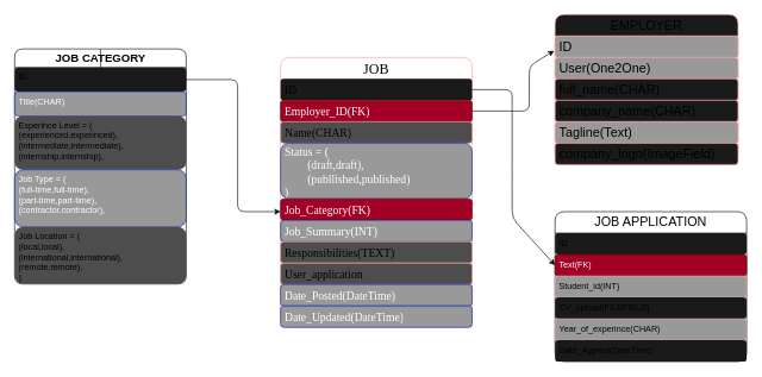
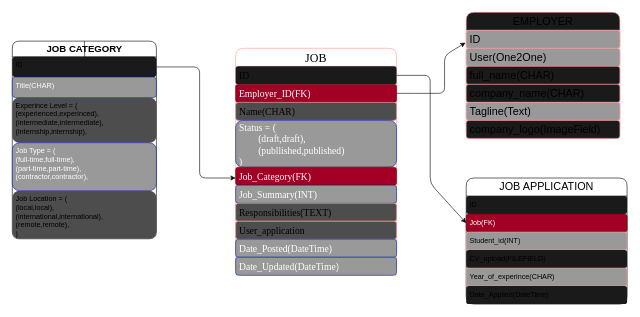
  <mxCell id="0" />
  <mxCell id="1" parent="0" />
  <mxCell id="2" value="" style="group;rounded=1;" parent="1" vertex="1" connectable="0"><mxGeometry x="20" y="80" width="242" height="256" as="geometry" /></mxCell>
  <mxCell id="3" style="edgeStyle=none;html=1;exitX=0.5;exitY=0;exitDx=0;exitDy=0;fontSize=18;" parent="2" source="4" edge="1"><mxGeometry relative="1" as="geometry"><mxPoint x="121" y="33.6" as="targetPoint" /></mxGeometry></mxCell>
  <mxCell id="4" value="&lt;font size=&quot;3&quot;&gt;&lt;b&gt;JOB CATEGORY&lt;/b&gt;&lt;/font&gt;" style="swimlane;fontStyle=0;childLayout=stackLayout;horizontal=1;startSize=26;fillColor=none;horizontalStack=0;resizeParent=1;resizeParentMax=0;resizeLast=0;collapsible=1;marginBottom=0;html=1;rounded=1;" parent="2" vertex="1"><mxGeometry y="-12" width="240" height="329.2" as="geometry" /></mxCell>
  <mxCell id="5" value="ID" style="text;align=left;verticalAlign=top;spacingLeft=4;spacingRight=4;overflow=hidden;rotatable=0;points=[[0,0.5],[1,0.5]];portConstraint=eastwest;whiteSpace=wrap;html=1;fillStyle=solid;rounded=1;fillColor=#1A1A1A;" parent="4" vertex="1"><mxGeometry y="26" width="240" height="34" as="geometry" /></mxCell>
  <mxCell id="6" value="Title(CHAR)" style="text;align=left;verticalAlign=top;spacingLeft=4;spacingRight=4;overflow=hidden;rotatable=0;points=[[0,0.5],[1,0.5]];portConstraint=eastwest;whiteSpace=wrap;html=1;fillStyle=solid;fillColor=#999999;rounded=1;fontColor=#ffffff;strokeColor=#001DBC;" parent="4" vertex="1"><mxGeometry y="60" width="240" height="34" as="geometry" /></mxCell>
  <mxCell id="7" value="Experince Level = (&lt;br&gt;&lt;span style=&quot;&quot;&gt;&#09;&lt;/span&gt;(experienced,experinced),&lt;br&gt;&lt;span style=&quot;&quot;&gt;&#09;&lt;/span&gt;(intermediate,intermediate),&lt;br&gt;(internship,internship),&lt;br&gt;&lt;span style=&quot;&quot;&gt;&#09;&lt;/span&gt;&lt;br&gt;)" style="text;strokeColor=none;fillColor=#4D4D4D;align=left;verticalAlign=top;spacingLeft=4;spacingRight=4;overflow=hidden;rotatable=0;points=[[0,0.5],[1,0.5]];portConstraint=eastwest;whiteSpace=wrap;html=1;strokeWidth=11;gradientColor=none;rounded=1;" parent="4" vertex="1"><mxGeometry y="94" width="240" height="75.2" as="geometry" /></mxCell>
  <mxCell id="8" value="Job Type = (&lt;br&gt;(full-time,full-time),&lt;br&gt;(part-time,part-time),&lt;br&gt;(contractor,contractor),&lt;br&gt;&lt;br&gt;)" style="text;strokeColor=#001DBC;fillColor=#999999;align=left;verticalAlign=top;spacingLeft=4;spacingRight=4;overflow=hidden;rotatable=0;points=[[0,0.5],[1,0.5]];portConstraint=eastwest;whiteSpace=wrap;html=1;fillStyle=solid;rounded=1;fontColor=#ffffff;" parent="4" vertex="1"><mxGeometry y="169.2" width="240" height="80" as="geometry" /></mxCell>
  <mxCell id="9" value="Job Location = (&lt;br&gt;(local,local),&lt;br&gt;(international,international),&lt;br&gt;(remote,remote),&lt;br&gt;)" style="text;strokeColor=none;fillColor=#4D4D4D;align=left;verticalAlign=top;spacingLeft=4;spacingRight=4;overflow=hidden;rotatable=0;points=[[0,0.5],[1,0.5]];portConstraint=eastwest;whiteSpace=wrap;html=1;rounded=1;" parent="4" vertex="1"><mxGeometry y="249.2" width="240" height="80" as="geometry" /></mxCell>
  <mxCell id="10" value="&lt;font&gt;JOB&lt;/font&gt;" style="swimlane;fontStyle=0;childLayout=stackLayout;horizontal=1;startSize=30;horizontalStack=0;resizeParent=1;resizeParentMax=0;resizeLast=0;collapsible=1;marginBottom=0;whiteSpace=wrap;html=1;hachureGap=4;fontFamily=Times New Roman;fontSize=20;fillColor=default;rounded=1;strokeColor=#FF9999;" parent="1" vertex="1"><mxGeometry x="392" y="80" width="268" height="378" as="geometry" /></mxCell>
  <mxCell id="11" value="ID" style="text;align=left;verticalAlign=middle;spacingLeft=4;spacingRight=4;overflow=hidden;points=[[0,0.5],[1,0.5]];portConstraint=eastwest;rotatable=0;whiteSpace=wrap;html=1;fontSize=16;hachureGap=4;fontFamily=Times New Roman;rounded=1;fillColor=#1A1A1A;" parent="10" vertex="1"><mxGeometry y="30" width="268" height="30" as="geometry" /></mxCell>
  <mxCell id="12" value="Employer_ID(FK)" style="text;strokeColor=#6F0000;fillColor=#a20025;align=left;verticalAlign=middle;spacingLeft=4;spacingRight=4;overflow=hidden;points=[[0,0.5],[1,0.5]];portConstraint=eastwest;rotatable=0;whiteSpace=wrap;html=1;fontSize=16;hachureGap=4;fontFamily=Times New Roman;rounded=1;fontColor=#ffffff;" parent="10" vertex="1"><mxGeometry y="60" width="268" height="30" as="geometry" /></mxCell>
  <mxCell id="13" value="Name(CHAR)" style="text;strokeColor=#FF9999;fillColor=#4D4D4D;align=left;verticalAlign=middle;spacingLeft=4;spacingRight=4;overflow=hidden;points=[[0,0.5],[1,0.5]];portConstraint=eastwest;rotatable=0;whiteSpace=wrap;html=1;fontSize=16;hachureGap=4;fontFamily=Times New Roman;rounded=1;" parent="10" vertex="1"><mxGeometry y="90" width="268" height="30" as="geometry" /></mxCell>
  <mxCell id="14" value="Status = (&lt;br&gt;&lt;span style=&quot;white-space: pre;&quot;&gt;&lt;span style=&quot;white-space: pre;&quot;&gt;&#09;&lt;/span&gt;(draft,draft),&lt;br/&gt;&lt;span style=&quot;white-space: pre;&quot;&gt;&#09;&lt;/span&gt;(publlished,published)&#09;&lt;/span&gt;&lt;br&gt;)" style="text;strokeColor=#001DBC;fillColor=#999999;align=left;verticalAlign=middle;spacingLeft=4;spacingRight=4;overflow=hidden;points=[[0,0.5],[1,0.5]];portConstraint=eastwest;rotatable=0;whiteSpace=wrap;html=1;fontSize=16;hachureGap=4;fontFamily=Times New Roman;rounded=1;fontColor=#ffffff;" parent="10" vertex="1"><mxGeometry y="120" width="268" height="78" as="geometry" /></mxCell>
  <mxCell id="15" value="Job_Category(FK)" style="text;strokeColor=#6F0000;fillColor=#a20025;align=left;verticalAlign=middle;spacingLeft=4;spacingRight=4;overflow=hidden;points=[[0,0.5],[1,0.5]];portConstraint=eastwest;rotatable=0;whiteSpace=wrap;html=1;fontSize=16;hachureGap=4;fontFamily=Times New Roman;rounded=1;fontColor=#ffffff;" parent="10" vertex="1"><mxGeometry y="198" width="268" height="30" as="geometry" /></mxCell>
  <mxCell id="16" value="Job_Summary(INT)" style="text;strokeColor=#001DBC;fillColor=#999999;align=left;verticalAlign=middle;spacingLeft=4;spacingRight=4;overflow=hidden;points=[[0,0.5],[1,0.5]];portConstraint=eastwest;rotatable=0;whiteSpace=wrap;html=1;fontSize=16;hachureGap=4;fontFamily=Times New Roman;rounded=1;fontColor=#ffffff;" parent="10" vertex="1"><mxGeometry y="228" width="268" height="30" as="geometry" /></mxCell>
  <mxCell id="17" value="Responsibilities(TEXT)" style="text;strokeColor=#FF9999;fillColor=#4D4D4D;align=left;verticalAlign=middle;spacingLeft=4;spacingRight=4;overflow=hidden;points=[[0,0.5],[1,0.5]];portConstraint=eastwest;rotatable=0;whiteSpace=wrap;html=1;fontSize=16;hachureGap=4;fontFamily=Times New Roman;rounded=1;" parent="10" vertex="1"><mxGeometry y="258" width="268" height="30" as="geometry" /></mxCell>
  <mxCell id="18" value="User_application" style="text;strokeColor=#FF9999;fillColor=#4D4D4D;align=left;verticalAlign=middle;spacingLeft=4;spacingRight=4;overflow=hidden;points=[[0,0.5],[1,0.5]];portConstraint=eastwest;rotatable=0;whiteSpace=wrap;html=1;fontSize=16;hachureGap=4;fontFamily=Times New Roman;rounded=1;" parent="10" vertex="1"><mxGeometry y="288" width="268" height="30" as="geometry" /></mxCell>
  <mxCell id="19" value="Date_Posted(DateTime)" style="text;strokeColor=#001DBC;fillColor=#999999;align=left;verticalAlign=middle;spacingLeft=4;spacingRight=4;overflow=hidden;points=[[0,0.5],[1,0.5]];portConstraint=eastwest;rotatable=0;whiteSpace=wrap;html=1;fontSize=16;hachureGap=4;fontFamily=Times New Roman;rounded=1;fontColor=#ffffff;" parent="10" vertex="1"><mxGeometry y="318" width="268" height="30" as="geometry" /></mxCell>
  <mxCell id="20" value="Date_Updated(DateTime)" style="text;strokeColor=#001DBC;fillColor=#999999;align=left;verticalAlign=middle;spacingLeft=4;spacingRight=4;overflow=hidden;points=[[0,0.5],[1,0.5]];portConstraint=eastwest;rotatable=0;whiteSpace=wrap;html=1;fontSize=16;hachureGap=4;fontFamily=Times New Roman;rounded=1;fontColor=#ffffff;" parent="10" vertex="1"><mxGeometry y="348" width="268" height="30" as="geometry" /></mxCell>
  <mxCell id="21" value="&lt;span style=&quot;font-size: 18px;&quot;&gt;JOB APPLICATION&lt;/span&gt;" style="swimlane;fontStyle=0;childLayout=stackLayout;horizontal=1;startSize=30;horizontalStack=0;resizeParent=1;resizeParentMax=0;resizeLast=0;collapsible=1;marginBottom=0;whiteSpace=wrap;html=1;rounded=1;glass=0;" parent="1" vertex="1"><mxGeometry x="776" y="296" width="268" height="210" as="geometry" /></mxCell>
  <mxCell id="22" value="ID" style="text;align=left;verticalAlign=middle;spacingLeft=4;spacingRight=4;overflow=hidden;points=[[0,0.5],[1,0.5]];portConstraint=eastwest;rotatable=0;whiteSpace=wrap;html=1;rounded=1;glass=0;fillColor=#1A1A1A;" parent="21" vertex="1"><mxGeometry y="30" width="268" height="30" as="geometry" /></mxCell>
- <mxCell id="23" value="Text(FK)" style="text;align=left;verticalAlign=middle;spacingLeft=4;spacingRight=4;overflow=hidden;points=[[0,0.5],[1,0.5]];portConstraint=eastwest;rotatable=0;whiteSpace=wrap;html=1;rounded=1;glass=0;fillColor=#a20025;fontColor=#ffffff;strokeColor=#6F0000;" parent="21" vertex="1"><mxGeometry y="60" width="268" height="30" as="geometry" /></mxCell>
+ <mxCell id="23" value="Job(FK)" style="text;align=left;verticalAlign=middle;spacingLeft=4;spacingRight=4;overflow=hidden;points=[[0,0.5],[1,0.5]];portConstraint=eastwest;rotatable=0;whiteSpace=wrap;html=1;rounded=1;glass=0;fillColor=#a20025;fontColor=#ffffff;strokeColor=#6F0000;" parent="21" vertex="1"><mxGeometry y="60" width="268" height="30" as="geometry" /></mxCell>
  <mxCell id="24" value="Student_id(INT)" style="text;strokeColor=#FF9999;fillColor=#999999;align=left;verticalAlign=middle;spacingLeft=4;spacingRight=4;overflow=hidden;points=[[0,0.5],[1,0.5]];portConstraint=eastwest;rotatable=0;whiteSpace=wrap;html=1;rounded=1;glass=0;" parent="21" vertex="1"><mxGeometry y="90" width="268" height="30" as="geometry" /></mxCell>
  <mxCell id="25" value="CV_upload(FILEFIELD)" style="text;align=left;verticalAlign=middle;spacingLeft=4;spacingRight=4;overflow=hidden;points=[[0,0.5],[1,0.5]];portConstraint=eastwest;rotatable=0;whiteSpace=wrap;html=1;rounded=1;glass=0;fillColor=#1A1A1A;" parent="21" vertex="1"><mxGeometry y="120" width="268" height="30" as="geometry" /></mxCell>
  <mxCell id="26" value="Year_of_experince(CHAR)" style="text;strokeColor=#FF9999;fillColor=#999999;align=left;verticalAlign=middle;spacingLeft=4;spacingRight=4;overflow=hidden;points=[[0,0.5],[1,0.5]];portConstraint=eastwest;rotatable=0;whiteSpace=wrap;html=1;rounded=1;glass=0;" parent="21" vertex="1"><mxGeometry y="150" width="268" height="30" as="geometry" /></mxCell>
  <mxCell id="27" value="Date_Applied(DateTime)" style="text;align=left;verticalAlign=middle;spacingLeft=4;spacingRight=4;overflow=hidden;points=[[0,0.5],[1,0.5]];portConstraint=eastwest;rotatable=0;whiteSpace=wrap;html=1;rounded=1;glass=0;fillColor=#1A1A1A;" parent="21" vertex="1"><mxGeometry y="180" width="268" height="30" as="geometry" /></mxCell>
  <mxCell id="28" value="EMPLOYER" style="swimlane;fontStyle=0;childLayout=stackLayout;horizontal=1;startSize=30;horizontalStack=0;resizeParent=1;resizeParentMax=0;resizeLast=0;collapsible=1;marginBottom=0;whiteSpace=wrap;html=1;rounded=1;glass=0;strokeColor=#FF9999;fontSize=18;fillColor=#1A1A1A;" parent="1" vertex="1"><mxGeometry x="776" y="20" width="256" height="210" as="geometry" /></mxCell>
  <mxCell id="29" value="ID" style="text;strokeColor=#FF9999;fillColor=#999999;align=left;verticalAlign=middle;spacingLeft=4;spacingRight=4;overflow=hidden;points=[[0,0.5],[1,0.5]];portConstraint=eastwest;rotatable=0;whiteSpace=wrap;html=1;rounded=1;glass=0;fontSize=18;" parent="28" vertex="1"><mxGeometry y="30" width="256" height="30" as="geometry" /></mxCell>
  <mxCell id="30" value="User(One2One)" style="text;strokeColor=#FF9999;fillColor=#999999;align=left;verticalAlign=middle;spacingLeft=4;spacingRight=4;overflow=hidden;points=[[0,0.5],[1,0.5]];portConstraint=eastwest;rotatable=0;whiteSpace=wrap;html=1;rounded=1;glass=0;fontSize=18;" parent="28" vertex="1"><mxGeometry y="60" width="256" height="30" as="geometry" /></mxCell>
  <mxCell id="31" value="full_name(CHAR)" style="text;strokeColor=#FF9999;fillColor=#1A1A1A;align=left;verticalAlign=middle;spacingLeft=4;spacingRight=4;overflow=hidden;points=[[0,0.5],[1,0.5]];portConstraint=eastwest;rotatable=0;whiteSpace=wrap;html=1;rounded=1;glass=0;fontSize=18;" parent="28" vertex="1"><mxGeometry y="90" width="256" height="30" as="geometry" /></mxCell>
  <mxCell id="32" value="company_name(CHAR)" style="text;strokeColor=#FF9999;fillColor=#1A1A1A;align=left;verticalAlign=middle;spacingLeft=4;spacingRight=4;overflow=hidden;points=[[0,0.5],[1,0.5]];portConstraint=eastwest;rotatable=0;whiteSpace=wrap;html=1;rounded=1;glass=0;fontSize=18;" vertex="1" parent="28"><mxGeometry y="120" width="256" height="30" as="geometry" /></mxCell>
  <mxCell id="33" value="Tagline(Text)" style="text;strokeColor=#FF9999;fillColor=#999999;align=left;verticalAlign=middle;spacingLeft=4;spacingRight=4;overflow=hidden;points=[[0,0.5],[1,0.5]];portConstraint=eastwest;rotatable=0;whiteSpace=wrap;html=1;rounded=1;glass=0;fontSize=18;" parent="28" vertex="1"><mxGeometry y="150" width="256" height="30" as="geometry" /></mxCell>
  <mxCell id="34" value="company_logo(ImageField)" style="text;strokeColor=#FF9999;fillColor=#1A1A1A;align=left;verticalAlign=middle;spacingLeft=4;spacingRight=4;overflow=hidden;points=[[0,0.5],[1,0.5]];portConstraint=eastwest;rotatable=0;whiteSpace=wrap;html=1;rounded=1;glass=0;fontSize=18;" parent="28" vertex="1"><mxGeometry y="180" width="256" height="30" as="geometry" /></mxCell>
  <mxCell id="35" style="edgeStyle=none;html=1;fontSize=18;exitX=1;exitY=0.5;exitDx=0;exitDy=0;" parent="1" source="5" edge="1"><mxGeometry relative="1" as="geometry"><mxPoint x="392" y="296" as="targetPoint" /><Array as="points"><mxPoint x="332" y="111" /><mxPoint x="332" y="296" /></Array></mxGeometry></mxCell>
  <mxCell id="36" style="edgeStyle=none;html=1;entryX=0;entryY=0.5;entryDx=0;entryDy=0;fontSize=18;exitX=1;exitY=0.5;exitDx=0;exitDy=0;" parent="1" source="11" target="23" edge="1"><mxGeometry relative="1" as="geometry"><mxPoint x="656" y="164" as="sourcePoint" /><Array as="points"><mxPoint x="716" y="125" /><mxPoint x="716" y="248" /><mxPoint x="716" y="305" /></Array></mxGeometry></mxCell>
  <mxCell id="37" style="edgeStyle=none;html=1;fontSize=18;exitX=1;exitY=0.5;exitDx=0;exitDy=0;entryX=-0.005;entryY=0.687;entryDx=0;entryDy=0;entryPerimeter=0;" parent="1" source="12" target="29" edge="1"><mxGeometry relative="1" as="geometry"><mxPoint x="660" y="155" as="sourcePoint" /><mxPoint x="786.72" y="94.61" as="targetPoint" /><Array as="points"><mxPoint x="680" y="155" /><mxPoint x="740" y="155" /><mxPoint x="740" y="92" /></Array></mxGeometry></mxCell>
